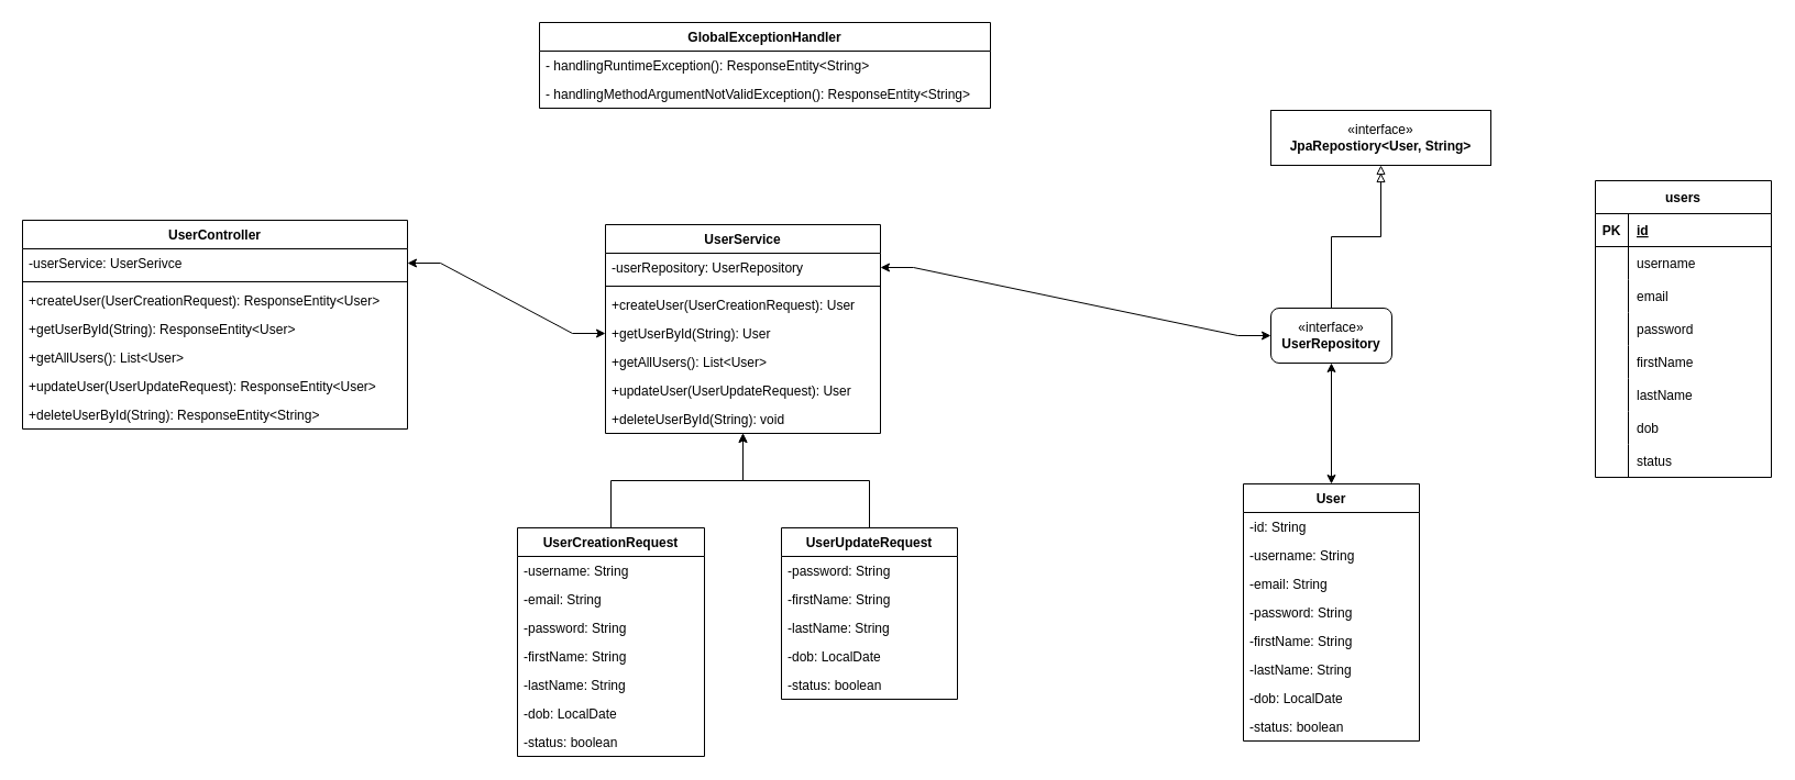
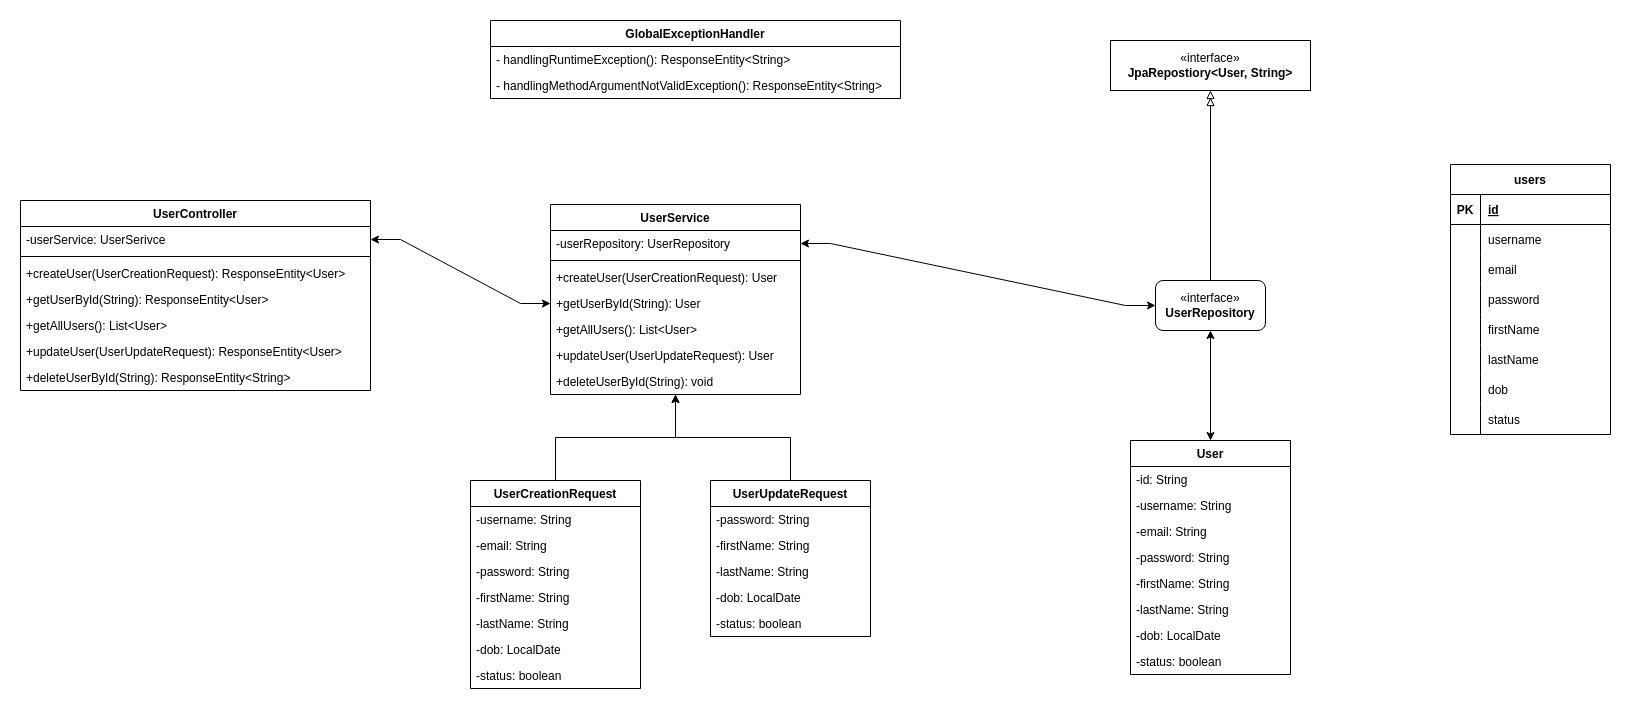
  <mxCell id="0" />
  <mxCell id="1" parent="0" />
  <mxCell id="2" style="edgeStyle=orthogonalEdgeStyle;rounded=0;orthogonalLoop=1;jettySize=auto;html=1;startArrow=classic;startFill=1;" parent="1" source="3" target="72" edge="1"><mxGeometry relative="1" as="geometry" /></mxCell>
  <mxCell id="3" value="User" style="swimlane;fontStyle=1;childLayout=stackLayout;horizontal=1;startSize=26;horizontalStack=0;resizeParent=1;resizeParentMax=0;resizeLast=0;collapsible=1;marginBottom=0;" parent="1" vertex="1"><mxGeometry x="1130" y="440" width="160" height="234" as="geometry" /></mxCell>
  <mxCell id="4" value="-id: String" style="text;strokeColor=none;fillColor=none;align=left;verticalAlign=top;spacingLeft=4;spacingRight=4;overflow=hidden;rotatable=0;points=[[0,0.5],[1,0.5]];portConstraint=eastwest;" parent="3" vertex="1"><mxGeometry y="26" width="160" height="26" as="geometry" /></mxCell>
  <mxCell id="5" value="-username: String" style="text;strokeColor=none;fillColor=none;align=left;verticalAlign=top;spacingLeft=4;spacingRight=4;overflow=hidden;rotatable=0;points=[[0,0.5],[1,0.5]];portConstraint=eastwest;" parent="3" vertex="1"><mxGeometry y="52" width="160" height="26" as="geometry" /></mxCell>
  <mxCell id="6" value="-email: String" style="text;strokeColor=none;fillColor=none;align=left;verticalAlign=top;spacingLeft=4;spacingRight=4;overflow=hidden;rotatable=0;points=[[0,0.5],[1,0.5]];portConstraint=eastwest;" parent="3" vertex="1"><mxGeometry y="78" width="160" height="26" as="geometry" /></mxCell>
  <mxCell id="7" value="-password: String" style="text;strokeColor=none;fillColor=none;align=left;verticalAlign=top;spacingLeft=4;spacingRight=4;overflow=hidden;rotatable=0;points=[[0,0.5],[1,0.5]];portConstraint=eastwest;" parent="3" vertex="1"><mxGeometry y="104" width="160" height="26" as="geometry" /></mxCell>
  <mxCell id="8" value="-firstName: String" style="text;strokeColor=none;fillColor=none;align=left;verticalAlign=top;spacingLeft=4;spacingRight=4;overflow=hidden;rotatable=0;points=[[0,0.5],[1,0.5]];portConstraint=eastwest;" parent="3" vertex="1"><mxGeometry y="130" width="160" height="26" as="geometry" /></mxCell>
  <mxCell id="9" value="-lastName: String" style="text;strokeColor=none;fillColor=none;align=left;verticalAlign=top;spacingLeft=4;spacingRight=4;overflow=hidden;rotatable=0;points=[[0,0.5],[1,0.5]];portConstraint=eastwest;" parent="3" vertex="1"><mxGeometry y="156" width="160" height="26" as="geometry" /></mxCell>
  <mxCell id="10" value="-dob: LocalDate" style="text;strokeColor=none;fillColor=none;align=left;verticalAlign=top;spacingLeft=4;spacingRight=4;overflow=hidden;rotatable=0;points=[[0,0.5],[1,0.5]];portConstraint=eastwest;" parent="3" vertex="1"><mxGeometry y="182" width="160" height="26" as="geometry" /></mxCell>
  <mxCell id="11" value="-status: boolean" style="text;strokeColor=none;fillColor=none;align=left;verticalAlign=top;spacingLeft=4;spacingRight=4;overflow=hidden;rotatable=0;points=[[0,0.5],[1,0.5]];portConstraint=eastwest;" parent="3" vertex="1"><mxGeometry y="208" width="160" height="26" as="geometry" /></mxCell>
  <mxCell id="12" style="edgeStyle=orthogonalEdgeStyle;rounded=0;orthogonalLoop=1;jettySize=auto;html=1;" parent="1" source="13" target="28" edge="1"><mxGeometry relative="1" as="geometry" /></mxCell>
  <mxCell id="13" value="UserCreationRequest" style="swimlane;fontStyle=1;childLayout=stackLayout;horizontal=1;startSize=26;horizontalStack=0;resizeParent=1;resizeParentMax=0;resizeLast=0;collapsible=1;marginBottom=0;" parent="1" vertex="1"><mxGeometry x="470" y="480" width="170" height="208" as="geometry" /></mxCell>
  <mxCell id="14" value="-username: String" style="text;strokeColor=none;fillColor=none;align=left;verticalAlign=top;spacingLeft=4;spacingRight=4;overflow=hidden;rotatable=0;points=[[0,0.5],[1,0.5]];portConstraint=eastwest;" parent="13" vertex="1"><mxGeometry y="26" width="170" height="26" as="geometry" /></mxCell>
  <mxCell id="15" value="-email: String" style="text;strokeColor=none;fillColor=none;align=left;verticalAlign=top;spacingLeft=4;spacingRight=4;overflow=hidden;rotatable=0;points=[[0,0.5],[1,0.5]];portConstraint=eastwest;" parent="13" vertex="1"><mxGeometry y="52" width="170" height="26" as="geometry" /></mxCell>
  <mxCell id="16" value="-password: String" style="text;strokeColor=none;fillColor=none;align=left;verticalAlign=top;spacingLeft=4;spacingRight=4;overflow=hidden;rotatable=0;points=[[0,0.5],[1,0.5]];portConstraint=eastwest;" parent="13" vertex="1"><mxGeometry y="78" width="170" height="26" as="geometry" /></mxCell>
  <mxCell id="17" value="-firstName: String" style="text;strokeColor=none;fillColor=none;align=left;verticalAlign=top;spacingLeft=4;spacingRight=4;overflow=hidden;rotatable=0;points=[[0,0.5],[1,0.5]];portConstraint=eastwest;" parent="13" vertex="1"><mxGeometry y="104" width="170" height="26" as="geometry" /></mxCell>
  <mxCell id="18" value="-lastName: String" style="text;strokeColor=none;fillColor=none;align=left;verticalAlign=top;spacingLeft=4;spacingRight=4;overflow=hidden;rotatable=0;points=[[0,0.5],[1,0.5]];portConstraint=eastwest;" parent="13" vertex="1"><mxGeometry y="130" width="170" height="26" as="geometry" /></mxCell>
  <mxCell id="19" value="-dob: LocalDate" style="text;strokeColor=none;fillColor=none;align=left;verticalAlign=top;spacingLeft=4;spacingRight=4;overflow=hidden;rotatable=0;points=[[0,0.5],[1,0.5]];portConstraint=eastwest;" parent="13" vertex="1"><mxGeometry y="156" width="170" height="26" as="geometry" /></mxCell>
  <mxCell id="20" value="-status: boolean" style="text;strokeColor=none;fillColor=none;align=left;verticalAlign=top;spacingLeft=4;spacingRight=4;overflow=hidden;rotatable=0;points=[[0,0.5],[1,0.5]];portConstraint=eastwest;" parent="13" vertex="1"><mxGeometry y="182" width="170" height="26" as="geometry" /></mxCell>
  <mxCell id="21" style="edgeStyle=orthogonalEdgeStyle;rounded=0;orthogonalLoop=1;jettySize=auto;html=1;" parent="1" source="22" target="28" edge="1"><mxGeometry relative="1" as="geometry" /></mxCell>
  <mxCell id="22" value="UserUpdateRequest" style="swimlane;fontStyle=1;childLayout=stackLayout;horizontal=1;startSize=26;horizontalStack=0;resizeParent=1;resizeParentMax=0;resizeLast=0;collapsible=1;marginBottom=0;" parent="1" vertex="1"><mxGeometry x="710" y="480" width="160" height="156" as="geometry" /></mxCell>
  <mxCell id="23" value="-password: String" style="text;strokeColor=none;fillColor=none;align=left;verticalAlign=top;spacingLeft=4;spacingRight=4;overflow=hidden;rotatable=0;points=[[0,0.5],[1,0.5]];portConstraint=eastwest;" parent="22" vertex="1"><mxGeometry y="26" width="160" height="26" as="geometry" /></mxCell>
  <mxCell id="24" value="-firstName: String" style="text;strokeColor=none;fillColor=none;align=left;verticalAlign=top;spacingLeft=4;spacingRight=4;overflow=hidden;rotatable=0;points=[[0,0.5],[1,0.5]];portConstraint=eastwest;" parent="22" vertex="1"><mxGeometry y="52" width="160" height="26" as="geometry" /></mxCell>
  <mxCell id="25" value="-lastName: String" style="text;strokeColor=none;fillColor=none;align=left;verticalAlign=top;spacingLeft=4;spacingRight=4;overflow=hidden;rotatable=0;points=[[0,0.5],[1,0.5]];portConstraint=eastwest;" parent="22" vertex="1"><mxGeometry y="78" width="160" height="26" as="geometry" /></mxCell>
  <mxCell id="26" value="-dob: LocalDate" style="text;strokeColor=none;fillColor=none;align=left;verticalAlign=top;spacingLeft=4;spacingRight=4;overflow=hidden;rotatable=0;points=[[0,0.5],[1,0.5]];portConstraint=eastwest;" parent="22" vertex="1"><mxGeometry y="104" width="160" height="26" as="geometry" /></mxCell>
  <mxCell id="27" value="-status: boolean" style="text;strokeColor=none;fillColor=none;align=left;verticalAlign=top;spacingLeft=4;spacingRight=4;overflow=hidden;rotatable=0;points=[[0,0.5],[1,0.5]];portConstraint=eastwest;" parent="22" vertex="1"><mxGeometry y="130" width="160" height="26" as="geometry" /></mxCell>
  <mxCell id="28" value="UserService" style="swimlane;fontStyle=1;childLayout=stackLayout;horizontal=1;startSize=26;horizontalStack=0;resizeParent=1;resizeParentMax=0;resizeLast=0;collapsible=1;marginBottom=0;" parent="1" vertex="1"><mxGeometry x="550" y="204" width="250" height="190" as="geometry" /></mxCell>
  <mxCell id="29" value="-userRepository: UserRepository" style="text;strokeColor=none;fillColor=none;align=left;verticalAlign=top;spacingLeft=4;spacingRight=4;overflow=hidden;rotatable=0;points=[[0,0.5],[1,0.5]];portConstraint=eastwest;" parent="28" vertex="1"><mxGeometry y="26" width="250" height="26" as="geometry" /></mxCell>
  <mxCell id="30" value="" style="line;strokeWidth=1;fillColor=none;align=left;verticalAlign=middle;spacingTop=-1;spacingLeft=3;spacingRight=3;rotatable=0;labelPosition=right;points=[];portConstraint=eastwest;" parent="28" vertex="1"><mxGeometry y="52" width="250" height="8" as="geometry" /></mxCell>
  <mxCell id="31" value="+createUser(UserCreationRequest): User" style="text;strokeColor=none;fillColor=none;align=left;verticalAlign=top;spacingLeft=4;spacingRight=4;overflow=hidden;rotatable=0;points=[[0,0.5],[1,0.5]];portConstraint=eastwest;" parent="28" vertex="1"><mxGeometry y="60" width="250" height="26" as="geometry" /></mxCell>
  <mxCell id="32" value="+getUserById(String): User" style="text;strokeColor=none;fillColor=none;align=left;verticalAlign=top;spacingLeft=4;spacingRight=4;overflow=hidden;rotatable=0;points=[[0,0.5],[1,0.5]];portConstraint=eastwest;" parent="28" vertex="1"><mxGeometry y="86" width="250" height="26" as="geometry" /></mxCell>
  <mxCell id="33" value="+getAllUsers(): List&lt;User&gt;" style="text;strokeColor=none;fillColor=none;align=left;verticalAlign=top;spacingLeft=4;spacingRight=4;overflow=hidden;rotatable=0;points=[[0,0.5],[1,0.5]];portConstraint=eastwest;" parent="28" vertex="1"><mxGeometry y="112" width="250" height="26" as="geometry" /></mxCell>
  <mxCell id="34" value="+updateUser(UserUpdateRequest): User" style="text;strokeColor=none;fillColor=none;align=left;verticalAlign=top;spacingLeft=4;spacingRight=4;overflow=hidden;rotatable=0;points=[[0,0.5],[1,0.5]];portConstraint=eastwest;" parent="28" vertex="1"><mxGeometry y="138" width="250" height="26" as="geometry" /></mxCell>
  <mxCell id="35" value="+deleteUserById(String): void" style="text;strokeColor=none;fillColor=none;align=left;verticalAlign=top;spacingLeft=4;spacingRight=4;overflow=hidden;rotatable=0;points=[[0,0.5],[1,0.5]];portConstraint=eastwest;" parent="28" vertex="1"><mxGeometry y="164" width="250" height="26" as="geometry" /></mxCell>
  <mxCell id="36" value="UserController" style="swimlane;fontStyle=1;childLayout=stackLayout;horizontal=1;startSize=26;horizontalStack=0;resizeParent=1;resizeParentMax=0;resizeLast=0;collapsible=1;marginBottom=0;" parent="1" vertex="1"><mxGeometry x="20" y="200" width="350" height="190" as="geometry" /></mxCell>
  <mxCell id="37" value="-userService: UserSerivce" style="text;strokeColor=none;fillColor=none;align=left;verticalAlign=top;spacingLeft=4;spacingRight=4;overflow=hidden;rotatable=0;points=[[0,0.5],[1,0.5]];portConstraint=eastwest;" parent="36" vertex="1"><mxGeometry y="26" width="350" height="26" as="geometry" /></mxCell>
  <mxCell id="38" value="" style="line;strokeWidth=1;fillColor=none;align=left;verticalAlign=middle;spacingTop=-1;spacingLeft=3;spacingRight=3;rotatable=0;labelPosition=right;points=[];portConstraint=eastwest;" parent="36" vertex="1"><mxGeometry y="52" width="350" height="8" as="geometry" /></mxCell>
  <mxCell id="39" value="+createUser(UserCreationRequest): ResponseEntity&lt;User&gt;" style="text;strokeColor=none;fillColor=none;align=left;verticalAlign=top;spacingLeft=4;spacingRight=4;overflow=hidden;rotatable=0;points=[[0,0.5],[1,0.5]];portConstraint=eastwest;" parent="36" vertex="1"><mxGeometry y="60" width="350" height="26" as="geometry" /></mxCell>
  <mxCell id="40" value="+getUserById(String): ResponseEntity&lt;User&gt;" style="text;strokeColor=none;fillColor=none;align=left;verticalAlign=top;spacingLeft=4;spacingRight=4;overflow=hidden;rotatable=0;points=[[0,0.5],[1,0.5]];portConstraint=eastwest;" parent="36" vertex="1"><mxGeometry y="86" width="350" height="26" as="geometry" /></mxCell>
  <mxCell id="41" value="+getAllUsers(): List&lt;User&gt;" style="text;strokeColor=none;fillColor=none;align=left;verticalAlign=top;spacingLeft=4;spacingRight=4;overflow=hidden;rotatable=0;points=[[0,0.5],[1,0.5]];portConstraint=eastwest;" parent="36" vertex="1"><mxGeometry y="112" width="350" height="26" as="geometry" /></mxCell>
  <mxCell id="42" value="+updateUser(UserUpdateRequest): ResponseEntity&lt;User&gt;" style="text;strokeColor=none;fillColor=none;align=left;verticalAlign=top;spacingLeft=4;spacingRight=4;overflow=hidden;rotatable=0;points=[[0,0.5],[1,0.5]];portConstraint=eastwest;" parent="36" vertex="1"><mxGeometry y="138" width="350" height="26" as="geometry" /></mxCell>
  <mxCell id="43" value="+deleteUserById(String): ResponseEntity&lt;String&gt;" style="text;strokeColor=none;fillColor=none;align=left;verticalAlign=top;spacingLeft=4;spacingRight=4;overflow=hidden;rotatable=0;points=[[0,0.5],[1,0.5]];portConstraint=eastwest;" parent="36" vertex="1"><mxGeometry y="164" width="350" height="26" as="geometry" /></mxCell>
  <mxCell id="44" value="users" style="shape=table;startSize=30;container=1;collapsible=1;childLayout=tableLayout;fixedRows=1;rowLines=0;fontStyle=1;align=center;resizeLast=1;" parent="1" vertex="1"><mxGeometry x="1450" y="164" width="160" height="270" as="geometry" /></mxCell>
  <mxCell id="45" value="" style="shape=tableRow;horizontal=0;startSize=0;swimlaneHead=0;swimlaneBody=0;fillColor=none;collapsible=0;dropTarget=0;points=[[0,0.5],[1,0.5]];portConstraint=eastwest;strokeColor=inherit;top=0;left=0;right=0;bottom=1;" parent="44" vertex="1"><mxGeometry y="30" width="160" height="30" as="geometry" /></mxCell>
  <mxCell id="46" value="PK" style="shape=partialRectangle;overflow=hidden;connectable=0;fillColor=none;strokeColor=inherit;top=0;left=0;bottom=0;right=0;fontStyle=1;" parent="45" vertex="1"><mxGeometry width="30" height="30" as="geometry"><mxRectangle width="30" height="30" as="alternateBounds" /></mxGeometry></mxCell>
  <mxCell id="47" value="id " style="shape=partialRectangle;overflow=hidden;connectable=0;fillColor=none;align=left;strokeColor=inherit;top=0;left=0;bottom=0;right=0;spacingLeft=6;fontStyle=5;" parent="45" vertex="1"><mxGeometry x="30" width="130" height="30" as="geometry"><mxRectangle width="130" height="30" as="alternateBounds" /></mxGeometry></mxCell>
  <mxCell id="48" value="" style="shape=tableRow;horizontal=0;startSize=0;swimlaneHead=0;swimlaneBody=0;fillColor=none;collapsible=0;dropTarget=0;points=[[0,0.5],[1,0.5]];portConstraint=eastwest;strokeColor=inherit;top=0;left=0;right=0;bottom=0;" parent="44" vertex="1"><mxGeometry y="60" width="160" height="30" as="geometry" /></mxCell>
  <mxCell id="49" value="" style="shape=partialRectangle;overflow=hidden;connectable=0;fillColor=none;strokeColor=inherit;top=0;left=0;bottom=0;right=0;" parent="48" vertex="1"><mxGeometry width="30" height="30" as="geometry"><mxRectangle width="30" height="30" as="alternateBounds" /></mxGeometry></mxCell>
  <mxCell id="50" value="username" style="shape=partialRectangle;overflow=hidden;connectable=0;fillColor=none;align=left;strokeColor=inherit;top=0;left=0;bottom=0;right=0;spacingLeft=6;" parent="48" vertex="1"><mxGeometry x="30" width="130" height="30" as="geometry"><mxRectangle width="130" height="30" as="alternateBounds" /></mxGeometry></mxCell>
  <mxCell id="51" value="" style="shape=tableRow;horizontal=0;startSize=0;swimlaneHead=0;swimlaneBody=0;fillColor=none;collapsible=0;dropTarget=0;points=[[0,0.5],[1,0.5]];portConstraint=eastwest;strokeColor=inherit;top=0;left=0;right=0;bottom=0;" parent="44" vertex="1"><mxGeometry y="90" width="160" height="30" as="geometry" /></mxCell>
  <mxCell id="52" value="" style="shape=partialRectangle;overflow=hidden;connectable=0;fillColor=none;strokeColor=inherit;top=0;left=0;bottom=0;right=0;" parent="51" vertex="1"><mxGeometry width="30" height="30" as="geometry"><mxRectangle width="30" height="30" as="alternateBounds" /></mxGeometry></mxCell>
  <mxCell id="53" value="email" style="shape=partialRectangle;overflow=hidden;connectable=0;fillColor=none;align=left;strokeColor=inherit;top=0;left=0;bottom=0;right=0;spacingLeft=6;" parent="51" vertex="1"><mxGeometry x="30" width="130" height="30" as="geometry"><mxRectangle width="130" height="30" as="alternateBounds" /></mxGeometry></mxCell>
  <mxCell id="54" value="" style="shape=tableRow;horizontal=0;startSize=0;swimlaneHead=0;swimlaneBody=0;fillColor=none;collapsible=0;dropTarget=0;points=[[0,0.5],[1,0.5]];portConstraint=eastwest;strokeColor=inherit;top=0;left=0;right=0;bottom=0;" parent="44" vertex="1"><mxGeometry y="120" width="160" height="30" as="geometry" /></mxCell>
  <mxCell id="55" value="" style="shape=partialRectangle;overflow=hidden;connectable=0;fillColor=none;strokeColor=inherit;top=0;left=0;bottom=0;right=0;" parent="54" vertex="1"><mxGeometry width="30" height="30" as="geometry"><mxRectangle width="30" height="30" as="alternateBounds" /></mxGeometry></mxCell>
  <mxCell id="56" value="password" style="shape=partialRectangle;overflow=hidden;connectable=0;fillColor=none;align=left;strokeColor=inherit;top=0;left=0;bottom=0;right=0;spacingLeft=6;" parent="54" vertex="1"><mxGeometry x="30" width="130" height="30" as="geometry"><mxRectangle width="130" height="30" as="alternateBounds" /></mxGeometry></mxCell>
  <mxCell id="57" value="" style="shape=tableRow;horizontal=0;startSize=0;swimlaneHead=0;swimlaneBody=0;fillColor=none;collapsible=0;dropTarget=0;points=[[0,0.5],[1,0.5]];portConstraint=eastwest;strokeColor=inherit;top=0;left=0;right=0;bottom=0;" parent="44" vertex="1"><mxGeometry y="150" width="160" height="30" as="geometry" /></mxCell>
  <mxCell id="58" value="" style="shape=partialRectangle;overflow=hidden;connectable=0;fillColor=none;strokeColor=inherit;top=0;left=0;bottom=0;right=0;" parent="57" vertex="1"><mxGeometry width="30" height="30" as="geometry"><mxRectangle width="30" height="30" as="alternateBounds" /></mxGeometry></mxCell>
  <mxCell id="59" value="firstName" style="shape=partialRectangle;overflow=hidden;connectable=0;fillColor=none;align=left;strokeColor=inherit;top=0;left=0;bottom=0;right=0;spacingLeft=6;" parent="57" vertex="1"><mxGeometry x="30" width="130" height="30" as="geometry"><mxRectangle width="130" height="30" as="alternateBounds" /></mxGeometry></mxCell>
  <mxCell id="60" value="" style="shape=tableRow;horizontal=0;startSize=0;swimlaneHead=0;swimlaneBody=0;fillColor=none;collapsible=0;dropTarget=0;points=[[0,0.5],[1,0.5]];portConstraint=eastwest;strokeColor=inherit;top=0;left=0;right=0;bottom=0;" parent="44" vertex="1"><mxGeometry y="180" width="160" height="30" as="geometry" /></mxCell>
  <mxCell id="61" value="" style="shape=partialRectangle;overflow=hidden;connectable=0;fillColor=none;strokeColor=inherit;top=0;left=0;bottom=0;right=0;" parent="60" vertex="1"><mxGeometry width="30" height="30" as="geometry"><mxRectangle width="30" height="30" as="alternateBounds" /></mxGeometry></mxCell>
  <mxCell id="62" value="lastName" style="shape=partialRectangle;overflow=hidden;connectable=0;fillColor=none;align=left;strokeColor=inherit;top=0;left=0;bottom=0;right=0;spacingLeft=6;" parent="60" vertex="1"><mxGeometry x="30" width="130" height="30" as="geometry"><mxRectangle width="130" height="30" as="alternateBounds" /></mxGeometry></mxCell>
  <mxCell id="63" value="" style="shape=tableRow;horizontal=0;startSize=0;swimlaneHead=0;swimlaneBody=0;fillColor=none;collapsible=0;dropTarget=0;points=[[0,0.5],[1,0.5]];portConstraint=eastwest;strokeColor=inherit;top=0;left=0;right=0;bottom=0;" parent="44" vertex="1"><mxGeometry y="210" width="160" height="30" as="geometry" /></mxCell>
  <mxCell id="64" value="" style="shape=partialRectangle;overflow=hidden;connectable=0;fillColor=none;strokeColor=inherit;top=0;left=0;bottom=0;right=0;" parent="63" vertex="1"><mxGeometry width="30" height="30" as="geometry"><mxRectangle width="30" height="30" as="alternateBounds" /></mxGeometry></mxCell>
  <mxCell id="65" value="dob" style="shape=partialRectangle;overflow=hidden;connectable=0;fillColor=none;align=left;strokeColor=inherit;top=0;left=0;bottom=0;right=0;spacingLeft=6;" parent="63" vertex="1"><mxGeometry x="30" width="130" height="30" as="geometry"><mxRectangle width="130" height="30" as="alternateBounds" /></mxGeometry></mxCell>
  <mxCell id="66" value="" style="shape=tableRow;horizontal=0;startSize=0;swimlaneHead=0;swimlaneBody=0;fillColor=none;collapsible=0;dropTarget=0;points=[[0,0.5],[1,0.5]];portConstraint=eastwest;strokeColor=inherit;top=0;left=0;right=0;bottom=0;" parent="44" vertex="1"><mxGeometry y="240" width="160" height="30" as="geometry" /></mxCell>
  <mxCell id="67" value="" style="shape=partialRectangle;overflow=hidden;connectable=0;fillColor=none;strokeColor=inherit;top=0;left=0;bottom=0;right=0;" parent="66" vertex="1"><mxGeometry width="30" height="30" as="geometry"><mxRectangle width="30" height="30" as="alternateBounds" /></mxGeometry></mxCell>
  <mxCell id="68" value="status" style="shape=partialRectangle;overflow=hidden;connectable=0;fillColor=none;align=left;strokeColor=inherit;top=0;left=0;bottom=0;right=0;spacingLeft=6;" parent="66" vertex="1"><mxGeometry x="30" width="130" height="30" as="geometry"><mxRectangle width="130" height="30" as="alternateBounds" /></mxGeometry></mxCell>
- <mxCell id="69" value="«interface»&lt;br&gt;&lt;b&gt;JpaRepostiory&amp;lt;User, String&amp;gt;&lt;/b&gt;" style="html=1;whiteSpace=wrap;" parent="1" vertex="1"><mxGeometry x="1155" y="100" width="200" height="50" as="geometry" /></mxCell>
+ <mxCell id="69" value="«interface»&lt;br&gt;&lt;b&gt;JpaRepostiory&amp;lt;User, String&amp;gt;&lt;/b&gt;" style="html=1;whiteSpace=wrap;" parent="1" vertex="1"><mxGeometry x="1110" y="40" width="200" height="50" as="geometry" /></mxCell>
  <mxCell id="70" style="edgeStyle=entityRelationEdgeStyle;rounded=0;orthogonalLoop=1;jettySize=auto;html=1;startArrow=classic;startFill=1;" parent="1" source="72" target="29" edge="1"><mxGeometry relative="1" as="geometry" /></mxCell>
  <mxCell id="71" style="edgeStyle=orthogonalEdgeStyle;rounded=0;orthogonalLoop=1;jettySize=auto;html=1;endArrow=doubleBlock;endFill=0;" parent="1" source="72" target="69" edge="1"><mxGeometry relative="1" as="geometry" /></mxCell>
  <mxCell id="72" value="«interface»&lt;br&gt;&lt;b&gt;UserRepository&lt;/b&gt;" style="html=1;whiteSpace=wrap;rounded=1;" parent="1" vertex="1"><mxGeometry x="1155" y="280" width="110" height="50" as="geometry" /></mxCell>
  <mxCell id="73" style="edgeStyle=entityRelationEdgeStyle;rounded=0;orthogonalLoop=1;jettySize=auto;html=1;startArrow=classic;startFill=1;" parent="1" source="32" target="37" edge="1"><mxGeometry relative="1" as="geometry" /></mxCell>
  <mxCell id="74" value="GlobalExceptionHandler" style="swimlane;fontStyle=1;childLayout=stackLayout;horizontal=1;startSize=26;horizontalStack=0;resizeParent=1;resizeParentMax=0;resizeLast=0;collapsible=1;marginBottom=0;" vertex="1" parent="1"><mxGeometry x="490" y="20" width="410" height="78" as="geometry" /></mxCell>
  <mxCell id="75" value="- handlingRuntimeException(): ResponseEntity&lt;String&gt;" style="text;strokeColor=none;fillColor=none;align=left;verticalAlign=top;spacingLeft=4;spacingRight=4;overflow=hidden;rotatable=0;points=[[0,0.5],[1,0.5]];portConstraint=eastwest;" vertex="1" parent="74"><mxGeometry y="26" width="410" height="26" as="geometry" /></mxCell>
  <mxCell id="76" value="- handlingMethodArgumentNotValidException(): ResponseEntity&lt;String&gt;" style="text;strokeColor=none;fillColor=none;align=left;verticalAlign=top;spacingLeft=4;spacingRight=4;overflow=hidden;rotatable=0;points=[[0,0.5],[1,0.5]];portConstraint=eastwest;" vertex="1" parent="74"><mxGeometry y="52" width="410" height="26" as="geometry" /></mxCell>
